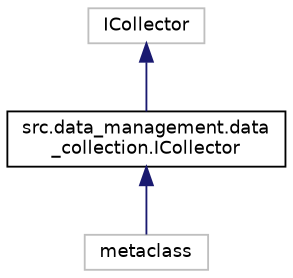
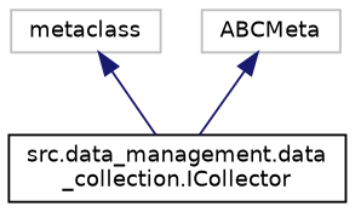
  digraph {
    node [color=grey75 fillcolor=white fontname=Helvetica fontsize=10 shape=record style=filled]
    edge [color=midnightblue dir=back fontname=Helvetica fontsize=10 labelfontname=Helvetica labelfontsize=10 style=solid]
    n1 [color=black height=0.2 label="src.data_management.data\l_collection.ICollector" width=0.4]
    n2 [height=0.2 label=metaclass width=0.4]
-   n3 [height=0.2 label=ICollector width=0.4]
-   n1 -> n2
+   n3 [height=0.2 label=ABCMeta width=0.4]
+   n2 -> n1
    n3 -> n1
  }
